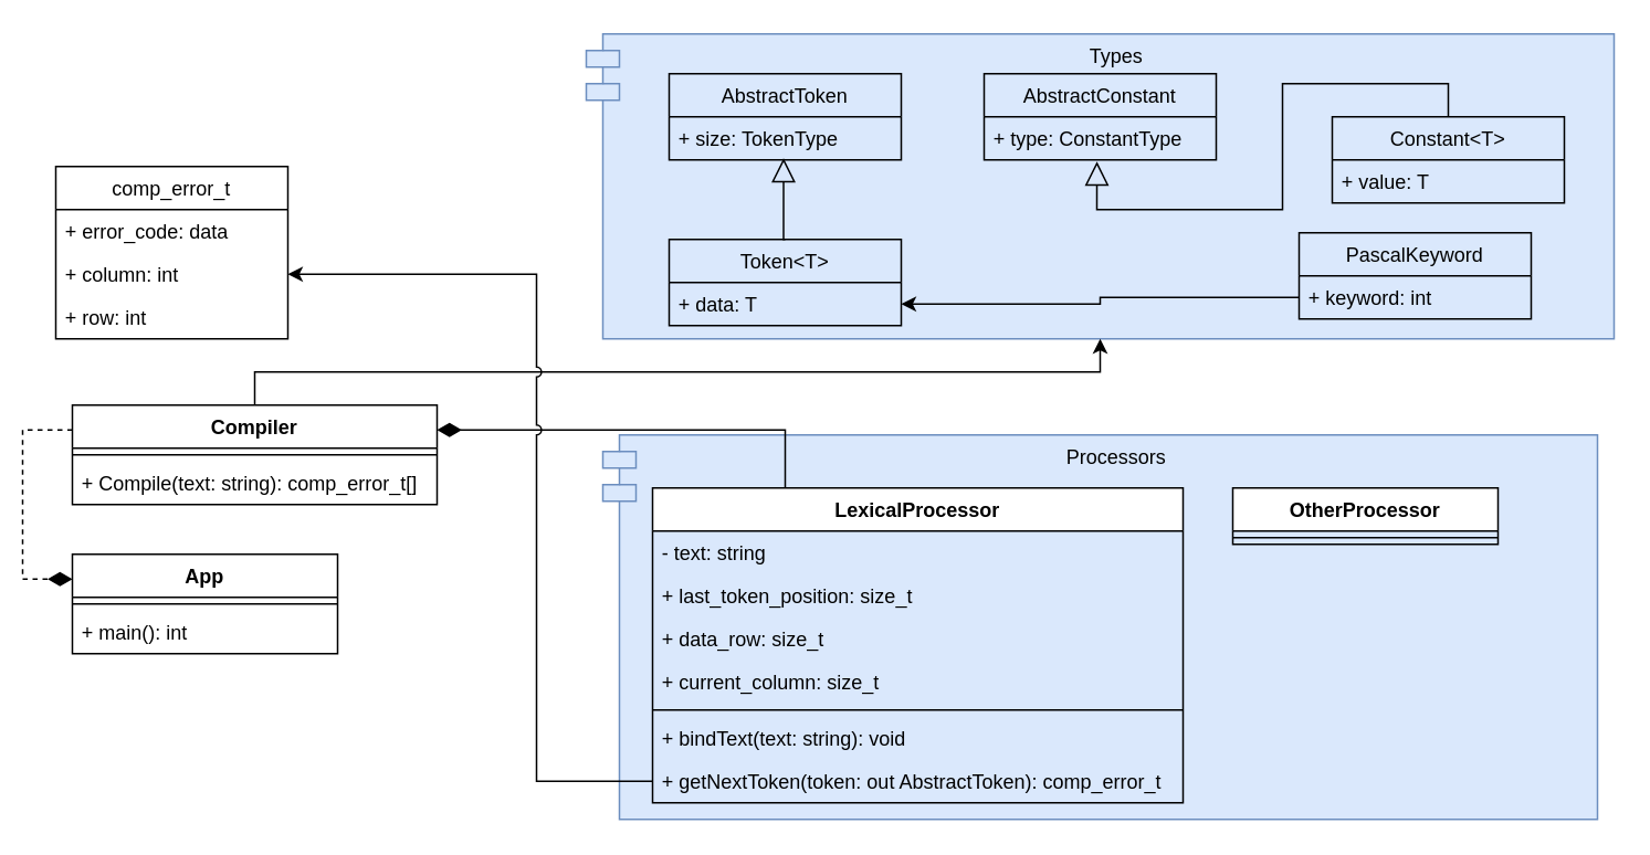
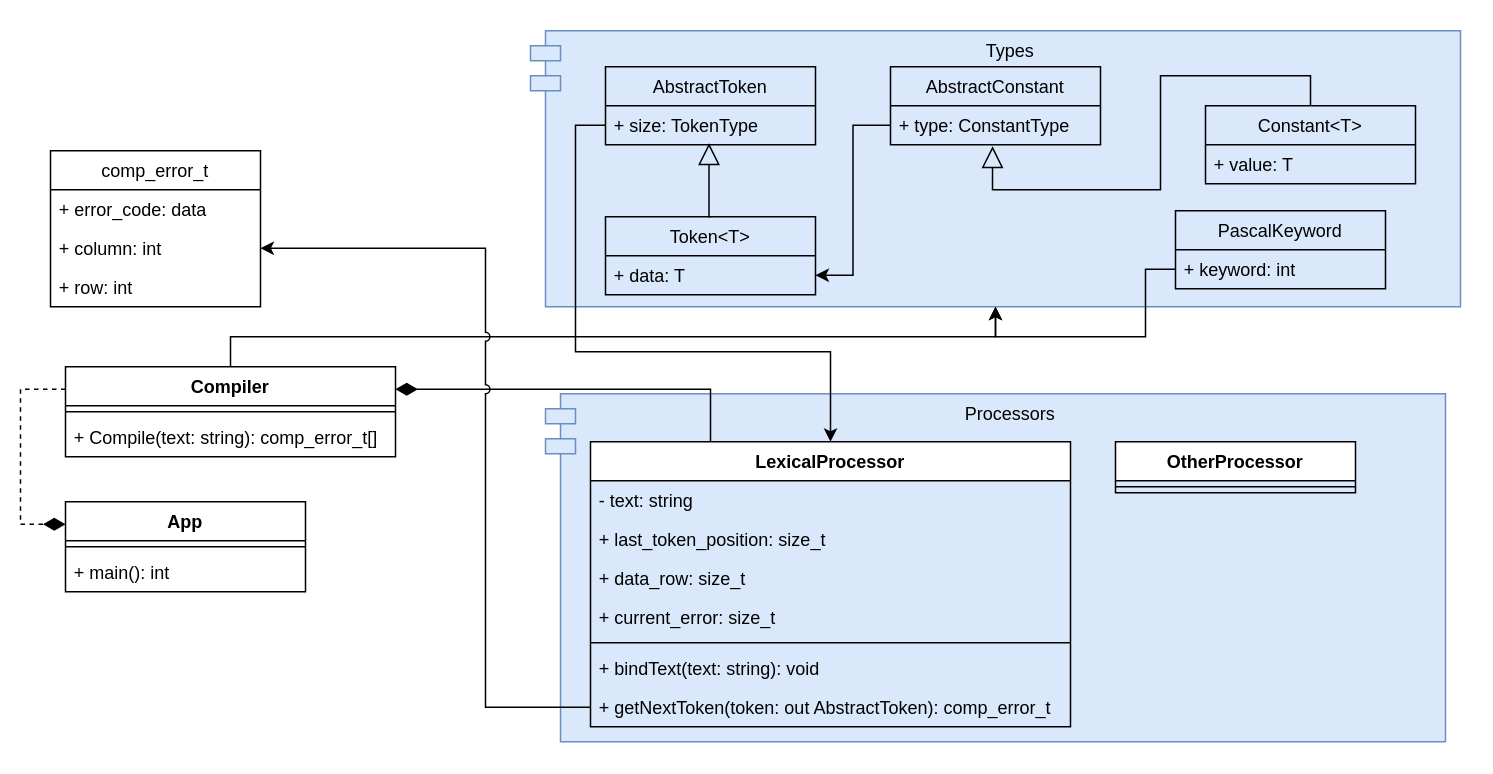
  <mxCell id="0" />
  <mxCell id="1" parent="0" />
  <mxCell id="2" value="Processors" style="shape=module;align=left;spacingLeft=20;align=center;verticalAlign=top;fillColor=#dae8fc;strokeColor=#6c8ebf;" vertex="1" parent="1"><mxGeometry x="350" y="262" width="600" height="232" as="geometry" /></mxCell>
  <mxCell id="3" value="Types" style="shape=module;align=left;spacingLeft=20;align=center;verticalAlign=top;fillColor=#dae8fc;strokeColor=#6c8ebf;" vertex="1" parent="1"><mxGeometry x="340" y="20" width="620" height="184" as="geometry" /></mxCell>
  <mxCell id="4" style="edgeStyle=orthogonalEdgeStyle;rounded=0;orthogonalLoop=1;jettySize=auto;html=1;exitX=0;exitY=0.25;exitDx=0;exitDy=0;entryX=0;entryY=0.25;entryDx=0;entryDy=0;endArrow=diamondThin;endFill=1;endSize=12;dashed=1;" edge="1" parent="1" source="6" target="34"><mxGeometry relative="1" as="geometry" /></mxCell>
  <mxCell id="5" style="edgeStyle=orthogonalEdgeStyle;rounded=0;orthogonalLoop=1;jettySize=auto;html=1;exitX=0.5;exitY=0;exitDx=0;exitDy=0;endArrow=classic;endFill=1;endSize=6;" edge="1" parent="1" source="6" target="3"><mxGeometry relative="1" as="geometry" /></mxCell>
  <mxCell id="6" value="Compiler" style="swimlane;fontStyle=1;align=center;verticalAlign=top;childLayout=stackLayout;horizontal=1;startSize=26;horizontalStack=0;resizeParent=1;resizeParentMax=0;resizeLast=0;collapsible=1;marginBottom=0;" vertex="1" parent="1"><mxGeometry x="30" y="244" width="220" height="60" as="geometry" /></mxCell>
  <mxCell id="7" value="" style="line;strokeWidth=1;fillColor=none;align=left;verticalAlign=middle;spacingTop=-1;spacingLeft=3;spacingRight=3;rotatable=0;labelPosition=right;points=[];portConstraint=eastwest;" vertex="1" parent="6"><mxGeometry y="26" width="220" height="8" as="geometry" /></mxCell>
  <mxCell id="8" value="+ Compile(text: string): comp_error_t[]" style="text;strokeColor=none;fillColor=none;align=left;verticalAlign=top;spacingLeft=4;spacingRight=4;overflow=hidden;rotatable=0;points=[[0,0.5],[1,0.5]];portConstraint=eastwest;" vertex="1" parent="6"><mxGeometry y="34" width="220" height="26" as="geometry" /></mxCell>
  <mxCell id="9" value="comp_error_t" style="swimlane;fontStyle=0;childLayout=stackLayout;horizontal=1;startSize=26;fillColor=none;horizontalStack=0;resizeParent=1;resizeParentMax=0;resizeLast=0;collapsible=1;marginBottom=0;" vertex="1" parent="1"><mxGeometry x="20" y="100" width="140" height="104" as="geometry" /></mxCell>
  <mxCell id="10" value="+ error_code: data" style="text;strokeColor=none;fillColor=none;align=left;verticalAlign=top;spacingLeft=4;spacingRight=4;overflow=hidden;rotatable=0;points=[[0,0.5],[1,0.5]];portConstraint=eastwest;" vertex="1" parent="9"><mxGeometry y="26" width="140" height="26" as="geometry" /></mxCell>
  <mxCell id="11" value="+ column: int" style="text;strokeColor=none;fillColor=none;align=left;verticalAlign=top;spacingLeft=4;spacingRight=4;overflow=hidden;rotatable=0;points=[[0,0.5],[1,0.5]];portConstraint=eastwest;" vertex="1" parent="9"><mxGeometry y="52" width="140" height="26" as="geometry" /></mxCell>
  <mxCell id="12" value="+ row: int" style="text;strokeColor=none;fillColor=none;align=left;verticalAlign=top;spacingLeft=4;spacingRight=4;overflow=hidden;rotatable=0;points=[[0,0.5],[1,0.5]];portConstraint=eastwest;" vertex="1" parent="9"><mxGeometry y="78" width="140" height="26" as="geometry" /></mxCell>
  <mxCell id="13" style="edgeStyle=orthogonalEdgeStyle;rounded=0;orthogonalLoop=1;jettySize=auto;html=1;exitX=0.25;exitY=0;exitDx=0;exitDy=0;entryX=1;entryY=0.25;entryDx=0;entryDy=0;endArrow=diamondThin;endFill=1;endSize=12;" edge="1" parent="1" source="14" target="6"><mxGeometry relative="1" as="geometry" /></mxCell>
  <mxCell id="14" value="LexicalProcessor" style="swimlane;fontStyle=1;align=center;verticalAlign=top;childLayout=stackLayout;horizontal=1;startSize=26;horizontalStack=0;resizeParent=1;resizeParentMax=0;resizeLast=0;collapsible=1;marginBottom=0;" vertex="1" parent="1"><mxGeometry x="380" y="294" width="320" height="190" as="geometry" /></mxCell>
  <mxCell id="15" value="- text: string" style="text;strokeColor=none;fillColor=none;align=left;verticalAlign=top;spacingLeft=4;spacingRight=4;overflow=hidden;rotatable=0;points=[[0,0.5],[1,0.5]];portConstraint=eastwest;" vertex="1" parent="14"><mxGeometry y="26" width="320" height="26" as="geometry" /></mxCell>
  <mxCell id="16" value="+ last_token_position: size_t" style="text;strokeColor=none;fillColor=none;align=left;verticalAlign=top;spacingLeft=4;spacingRight=4;overflow=hidden;rotatable=0;points=[[0,0.5],[1,0.5]];portConstraint=eastwest;" vertex="1" parent="14"><mxGeometry y="52" width="320" height="26" as="geometry" /></mxCell>
  <mxCell id="17" value="+ data_row: size_t" style="text;strokeColor=none;fillColor=none;align=left;verticalAlign=top;spacingLeft=4;spacingRight=4;overflow=hidden;rotatable=0;points=[[0,0.5],[1,0.5]];portConstraint=eastwest;" vertex="1" parent="14"><mxGeometry y="78" width="320" height="26" as="geometry" /></mxCell>
- <mxCell id="18" value="+ current_column: size_t" style="text;strokeColor=none;fillColor=none;align=left;verticalAlign=top;spacingLeft=4;spacingRight=4;overflow=hidden;rotatable=0;points=[[0,0.5],[1,0.5]];portConstraint=eastwest;" vertex="1" parent="14"><mxGeometry y="104" width="320" height="26" as="geometry" /></mxCell>
+ <mxCell id="18" value="+ current_error: size_t" style="text;strokeColor=none;fillColor=none;align=left;verticalAlign=top;spacingLeft=4;spacingRight=4;overflow=hidden;rotatable=0;points=[[0,0.5],[1,0.5]];portConstraint=eastwest;" vertex="1" parent="14"><mxGeometry y="104" width="320" height="26" as="geometry" /></mxCell>
  <mxCell id="19" value="" style="line;strokeWidth=1;fillColor=none;align=left;verticalAlign=middle;spacingTop=-1;spacingLeft=3;spacingRight=3;rotatable=0;labelPosition=right;points=[];portConstraint=eastwest;" vertex="1" parent="14"><mxGeometry y="130" width="320" height="8" as="geometry" /></mxCell>
  <mxCell id="20" value="+ bindText(text: string): void" style="text;strokeColor=none;fillColor=none;align=left;verticalAlign=top;spacingLeft=4;spacingRight=4;overflow=hidden;rotatable=0;points=[[0,0.5],[1,0.5]];portConstraint=eastwest;" vertex="1" parent="14"><mxGeometry y="138" width="320" height="26" as="geometry" /></mxCell>
  <mxCell id="21" value="+ getNextToken(token: out AbstractToken): comp_error_t " style="text;strokeColor=none;fillColor=none;align=left;verticalAlign=top;spacingLeft=4;spacingRight=4;overflow=hidden;rotatable=0;points=[[0,0.5],[1,0.5]];portConstraint=eastwest;" vertex="1" parent="14"><mxGeometry y="164" width="320" height="26" as="geometry" /></mxCell>
  <mxCell id="22" value="AbstractToken" style="swimlane;fontStyle=0;childLayout=stackLayout;horizontal=1;startSize=26;fillColor=none;horizontalStack=0;resizeParent=1;resizeParentMax=0;resizeLast=0;collapsible=1;marginBottom=0;" vertex="1" parent="1"><mxGeometry x="390" y="44" width="140" height="52" as="geometry" /></mxCell>
  <mxCell id="23" value="+ size: TokenType" style="text;strokeColor=none;fillColor=none;align=left;verticalAlign=top;spacingLeft=4;spacingRight=4;overflow=hidden;rotatable=0;points=[[0,0.5],[1,0.5]];portConstraint=eastwest;" vertex="1" parent="22"><mxGeometry y="26" width="140" height="26" as="geometry" /></mxCell>
  <mxCell id="24" style="edgeStyle=orthogonalEdgeStyle;rounded=0;orthogonalLoop=1;jettySize=auto;html=1;exitX=0.5;exitY=0;exitDx=0;exitDy=0;entryX=0.493;entryY=0.962;entryDx=0;entryDy=0;entryPerimeter=0;endArrow=block;endFill=0;endSize=12;" edge="1" parent="1" source="25" target="23"><mxGeometry relative="1" as="geometry" /></mxCell>
  <mxCell id="25" value="Token&lt;T&gt;" style="swimlane;fontStyle=0;childLayout=stackLayout;horizontal=1;startSize=26;fillColor=none;horizontalStack=0;resizeParent=1;resizeParentMax=0;resizeLast=0;collapsible=1;marginBottom=0;" vertex="1" parent="1"><mxGeometry x="390" y="144" width="140" height="52" as="geometry" /></mxCell>
  <mxCell id="26" value="+ data: T" style="text;strokeColor=none;fillColor=none;align=left;verticalAlign=top;spacingLeft=4;spacingRight=4;overflow=hidden;rotatable=0;points=[[0,0.5],[1,0.5]];portConstraint=eastwest;" vertex="1" parent="25"><mxGeometry y="26" width="140" height="26" as="geometry" /></mxCell>
  <mxCell id="27" value="AbstractConstant" style="swimlane;fontStyle=0;childLayout=stackLayout;horizontal=1;startSize=26;fillColor=none;horizontalStack=0;resizeParent=1;resizeParentMax=0;resizeLast=0;collapsible=1;marginBottom=0;" vertex="1" parent="1"><mxGeometry x="580" y="44" width="140" height="52" as="geometry" /></mxCell>
  <mxCell id="28" value="+ type: ConstantType" style="text;strokeColor=none;fillColor=none;align=left;verticalAlign=top;spacingLeft=4;spacingRight=4;overflow=hidden;rotatable=0;points=[[0,0.5],[1,0.5]];portConstraint=eastwest;" vertex="1" parent="27"><mxGeometry y="26" width="140" height="26" as="geometry" /></mxCell>
  <mxCell id="29" style="edgeStyle=orthogonalEdgeStyle;rounded=0;orthogonalLoop=1;jettySize=auto;html=1;exitX=0.5;exitY=0;exitDx=0;exitDy=0;entryX=0.486;entryY=1.038;entryDx=0;entryDy=0;entryPerimeter=0;endArrow=block;endFill=0;endSize=12;" edge="1" parent="1" source="30" target="28"><mxGeometry relative="1" as="geometry" /></mxCell>
  <mxCell id="30" value="Constant&lt;T&gt;" style="swimlane;fontStyle=0;childLayout=stackLayout;horizontal=1;startSize=26;fillColor=none;horizontalStack=0;resizeParent=1;resizeParentMax=0;resizeLast=0;collapsible=1;marginBottom=0;" vertex="1" parent="1"><mxGeometry x="790" y="70" width="140" height="52" as="geometry" /></mxCell>
  <mxCell id="31" value="+ value: T" style="text;strokeColor=none;fillColor=none;align=left;verticalAlign=top;spacingLeft=4;spacingRight=4;overflow=hidden;rotatable=0;points=[[0,0.5],[1,0.5]];portConstraint=eastwest;" vertex="1" parent="30"><mxGeometry y="26" width="140" height="26" as="geometry" /></mxCell>
  <mxCell id="32" value="PascalKeyword" style="swimlane;fontStyle=0;childLayout=stackLayout;horizontal=1;startSize=26;fillColor=none;horizontalStack=0;resizeParent=1;resizeParentMax=0;resizeLast=0;collapsible=1;marginBottom=0;" vertex="1" parent="1"><mxGeometry x="770" y="140" width="140" height="52" as="geometry" /></mxCell>
  <mxCell id="33" value="+ keyword: int" style="text;strokeColor=none;fillColor=none;align=left;verticalAlign=top;spacingLeft=4;spacingRight=4;overflow=hidden;rotatable=0;points=[[0,0.5],[1,0.5]];portConstraint=eastwest;" vertex="1" parent="32"><mxGeometry y="26" width="140" height="26" as="geometry" /></mxCell>
  <mxCell id="34" value="App" style="swimlane;fontStyle=1;align=center;verticalAlign=top;childLayout=stackLayout;horizontal=1;startSize=26;horizontalStack=0;resizeParent=1;resizeParentMax=0;resizeLast=0;collapsible=1;marginBottom=0;" vertex="1" parent="1"><mxGeometry x="30" y="334" width="160" height="60" as="geometry" /></mxCell>
  <mxCell id="35" value="" style="line;strokeWidth=1;fillColor=none;align=left;verticalAlign=middle;spacingTop=-1;spacingLeft=3;spacingRight=3;rotatable=0;labelPosition=right;points=[];portConstraint=eastwest;" vertex="1" parent="34"><mxGeometry y="26" width="160" height="8" as="geometry" /></mxCell>
  <mxCell id="36" value="+ main(): int" style="text;strokeColor=none;fillColor=none;align=left;verticalAlign=top;spacingLeft=4;spacingRight=4;overflow=hidden;rotatable=0;points=[[0,0.5],[1,0.5]];portConstraint=eastwest;" vertex="1" parent="34"><mxGeometry y="34" width="160" height="26" as="geometry" /></mxCell>
  <mxCell id="37" value="OtherProcessor" style="swimlane;fontStyle=1;align=center;verticalAlign=top;childLayout=stackLayout;horizontal=1;startSize=26;horizontalStack=0;resizeParent=1;resizeParentMax=0;resizeLast=0;collapsible=1;marginBottom=0;" vertex="1" parent="1"><mxGeometry x="730" y="294" width="160" height="34" as="geometry" /></mxCell>
  <mxCell id="38" value="" style="line;strokeWidth=1;fillColor=none;align=left;verticalAlign=middle;spacingTop=-1;spacingLeft=3;spacingRight=3;rotatable=0;labelPosition=right;points=[];portConstraint=eastwest;" vertex="1" parent="37"><mxGeometry y="26" width="160" height="8" as="geometry" /></mxCell>
- <mxCell id="40" style="edgeStyle=orthogonalEdgeStyle;rounded=0;orthogonalLoop=1;jettySize=auto;html=1;exitX=0;exitY=0.5;exitDx=0;exitDy=0;entryX=1;entryY=0.5;entryDx=0;entryDy=0;endArrow=classic;endFill=1;endSize=6;" edge="1" parent="1" source="33" target="26"><mxGeometry relative="1" as="geometry" /></mxCell>
+ <mxCell id="39" style="edgeStyle=orthogonalEdgeStyle;rounded=0;orthogonalLoop=1;jettySize=auto;html=1;exitX=0;exitY=0.5;exitDx=0;exitDy=0;entryX=1;entryY=0.5;entryDx=0;entryDy=0;endArrow=classic;endFill=1;endSize=6;" edge="1" parent="1" source="28" target="26"><mxGeometry relative="1" as="geometry" /></mxCell>
+ <mxCell id="40" style="edgeStyle=orthogonalEdgeStyle;rounded=0;orthogonalLoop=1;jettySize=auto;html=1;exitX=0;exitY=0.5;exitDx=0;exitDy=0;endArrow=classic;endFill=1;endSize=6;" edge="1" parent="1" source="33" target="3"><mxGeometry relative="1" as="geometry" /></mxCell>
+ <mxCell id="41" style="edgeStyle=orthogonalEdgeStyle;rounded=0;orthogonalLoop=1;jettySize=auto;html=1;exitX=0;exitY=0.5;exitDx=0;exitDy=0;endArrow=classic;endFill=1;endSize=6;" edge="1" parent="1" source="23" target="14"><mxGeometry relative="1" as="geometry"><Array as="points"><mxPoint x="370" y="83" /><mxPoint x="370" y="234" /><mxPoint x="540" y="234" /></Array></mxGeometry></mxCell>
  <mxCell id="42" style="edgeStyle=orthogonalEdgeStyle;rounded=0;orthogonalLoop=1;jettySize=auto;html=1;exitX=0;exitY=0.5;exitDx=0;exitDy=0;entryX=1;entryY=0.5;entryDx=0;entryDy=0;endArrow=classic;endFill=1;endSize=6;jumpStyle=arc;" edge="1" parent="1" source="21" target="11"><mxGeometry relative="1" as="geometry"><Array as="points"><mxPoint x="310" y="471" /><mxPoint x="310" y="165" /></Array></mxGeometry></mxCell>
